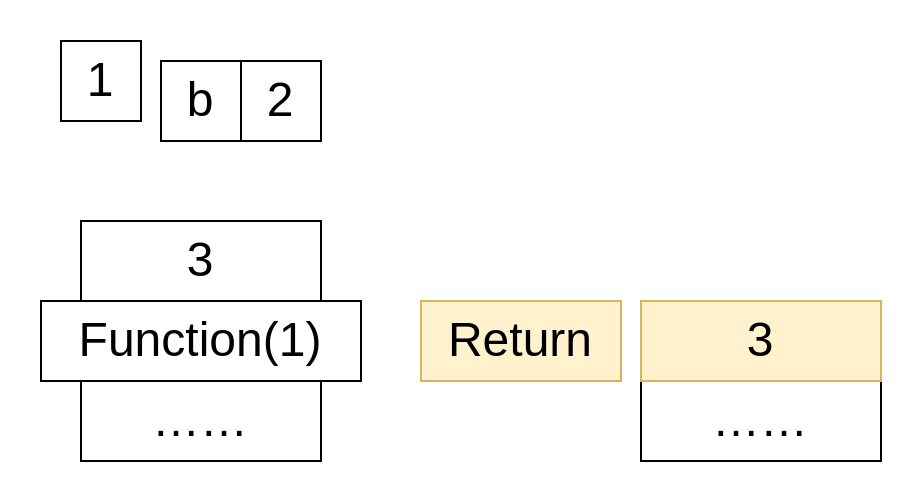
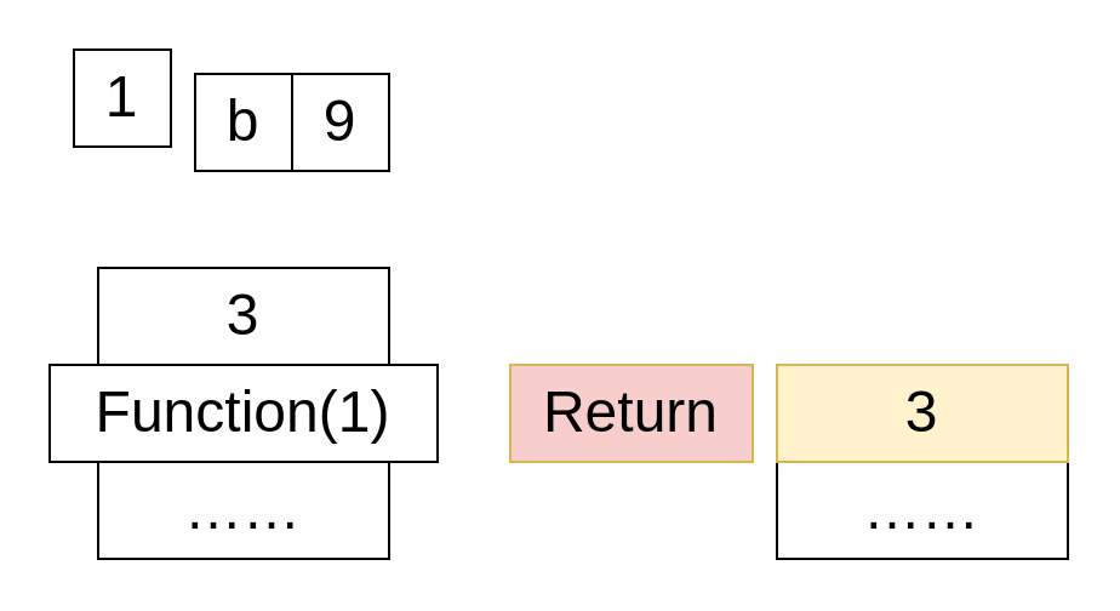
  <mxCell id="0" />
  <mxCell id="1" parent="0" />
  <mxCell id="2" value="……" style="rounded=0;whiteSpace=wrap;html=1;fontSize=24;" parent="1" vertex="1"><mxGeometry x="40" y="190" width="120" height="40" as="geometry" /></mxCell>
  <mxCell id="3" value="3" style="rounded=0;whiteSpace=wrap;html=1;fontSize=24;" parent="1" vertex="1"><mxGeometry x="40" y="110" width="120" height="40" as="geometry" /></mxCell>
  <mxCell id="4" value="Function(1)" style="rounded=0;whiteSpace=wrap;html=1;fontSize=24;" parent="1" vertex="1"><mxGeometry x="20" y="150" width="160" height="40" as="geometry" /></mxCell>
- <mxCell id="5" value="Return" style="rounded=0;whiteSpace=wrap;html=1;fontSize=24;fillColor=#fff2cc;strokeColor=#d6b656;" parent="1" vertex="1"><mxGeometry x="210" y="150" width="100" height="40" as="geometry" /></mxCell>
+ <mxCell id="5" value="Return" style="rounded=0;whiteSpace=wrap;html=1;fontSize=24;fillColor=#f8cecc;strokeColor=#d6b656;" parent="1" vertex="1"><mxGeometry x="210" y="150" width="100" height="40" as="geometry" /></mxCell>
  <mxCell id="6" value="……" style="rounded=0;whiteSpace=wrap;html=1;fontSize=24;" parent="1" vertex="1"><mxGeometry x="320" y="190" width="120" height="40" as="geometry" /></mxCell>
  <mxCell id="7" value="3" style="rounded=0;whiteSpace=wrap;html=1;fontSize=24;fillColor=#fff2cc;strokeColor=#d6b656;" parent="1" vertex="1"><mxGeometry x="320" y="150" width="120" height="40" as="geometry" /></mxCell>
  <mxCell id="8" value="1" style="rounded=0;whiteSpace=wrap;html=1;fontSize=24;" vertex="1" parent="1"><mxGeometry x="30" y="20" width="40" height="40" as="geometry" /></mxCell>
- <mxCell id="9" value="2" style="rounded=0;whiteSpace=wrap;html=1;fontSize=24;" vertex="1" parent="1"><mxGeometry x="120" y="30" width="40" height="40" as="geometry" /></mxCell>
+ <mxCell id="9" value="9" style="rounded=0;whiteSpace=wrap;html=1;fontSize=24;" vertex="1" parent="1"><mxGeometry x="120" y="30" width="40" height="40" as="geometry" /></mxCell>
  <mxCell id="10" value="b" style="rounded=0;whiteSpace=wrap;html=1;fontSize=24;" vertex="1" parent="1"><mxGeometry x="80" y="30" width="40" height="40" as="geometry" /></mxCell>
